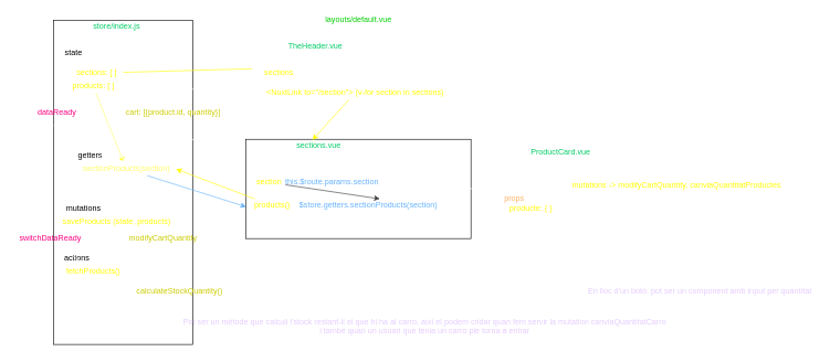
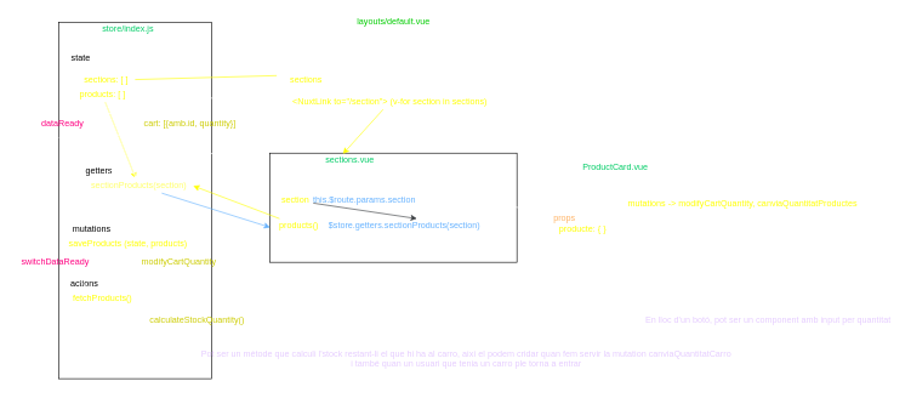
  <mxCell id="0" />
  <mxCell id="1" parent="0" />
  <mxCell id="2" value="" style="rounded=0;whiteSpace=wrap;html=1;fontColor=#E5CCFF;strokeColor=#FFFFFF;dashed=1;" parent="1" vertex="1"><mxGeometry x="350" y="20" width="390" height="440" as="geometry" /></mxCell>
  <mxCell id="3" value="" style="rounded=0;whiteSpace=wrap;html=1;" parent="1" vertex="1"><mxGeometry x="80" y="30" width="210" height="490" as="geometry" /></mxCell>
  <mxCell id="4" value="getters" style="text;html=1;resizable=0;autosize=1;align=center;verticalAlign=middle;points=[];fillColor=none;strokeColor=none;rounded=0;" parent="1" vertex="1"><mxGeometry x="110" y="225" width="50" height="20" as="geometry" /></mxCell>
  <mxCell id="5" value="state" style="text;html=1;resizable=0;autosize=1;align=center;verticalAlign=middle;points=[];fillColor=none;strokeColor=none;rounded=0;" parent="1" vertex="1"><mxGeometry x="90" y="70" width="40" height="20" as="geometry" /></mxCell>
  <mxCell id="6" value="mutations" style="text;html=1;resizable=0;autosize=1;align=center;verticalAlign=middle;points=[];fillColor=none;strokeColor=none;rounded=0;" parent="1" vertex="1"><mxGeometry x="90" y="305" width="70" height="20" as="geometry" /></mxCell>
  <mxCell id="7" value="actions" style="text;html=1;resizable=0;autosize=1;align=center;verticalAlign=middle;points=[];fillColor=none;strokeColor=none;rounded=0;" parent="1" vertex="1"><mxGeometry x="90" y="380" width="50" height="20" as="geometry" /></mxCell>
  <mxCell id="8" value="" style="rounded=0;whiteSpace=wrap;html=1;" parent="1" vertex="1"><mxGeometry x="370" y="210" width="340" height="150" as="geometry" /></mxCell>
  <mxCell id="9" value="&lt;font color=&quot;#00cc66&quot;&gt;sections.vue&lt;/font&gt;" style="text;html=1;resizable=0;autosize=1;align=center;verticalAlign=middle;points=[];fillColor=none;strokeColor=none;rounded=0;" parent="1" vertex="1"><mxGeometry x="440" y="210" width="80" height="20" as="geometry" /></mxCell>
  <mxCell id="10" value="store/index.js" style="text;html=1;resizable=0;autosize=1;align=center;verticalAlign=middle;points=[];fillColor=none;strokeColor=none;rounded=0;fontColor=#00CC66;" parent="1" vertex="1"><mxGeometry x="130" y="30" width="90" height="20" as="geometry" /></mxCell>
  <mxCell id="11" style="edgeStyle=none;html=1;fontColor=#FFFF00;strokeColor=#FFFF00;entryX=0;entryY=1.15;entryDx=0;entryDy=0;entryPerimeter=0;" parent="1" source="14" target="54" edge="1"><mxGeometry relative="1" as="geometry" /></mxCell>
  <mxCell id="12" style="edgeStyle=none;html=1;fontColor=#FFFF66;strokeColor=#FFFF00;" parent="1" source="32" target="24" edge="1"><mxGeometry relative="1" as="geometry" /></mxCell>
  <mxCell id="13" style="edgeStyle=none;html=1;fontColor=#FFFF00;endArrow=oval;endFill=1;strokeColor=#FFFFFF;" parent="1" source="14" target="24" edge="1"><mxGeometry relative="1" as="geometry" /></mxCell>
  <mxCell id="14" value="&lt;font color=&quot;#ffff00&quot;&gt;sections: [ ]&lt;/font&gt;" style="text;html=1;resizable=0;autosize=1;align=center;verticalAlign=middle;points=[];fillColor=none;strokeColor=none;rounded=0;fontColor=#00CC66;" parent="1" vertex="1"><mxGeometry x="105" y="100" width="80" height="20" as="geometry" /></mxCell>
  <mxCell id="15" value="" style="rounded=0;whiteSpace=wrap;html=1;fontColor=#FFFF00;strokeColor=#FFFFFF;" parent="1" vertex="1"><mxGeometry x="380" y="60" width="320" height="100" as="geometry" /></mxCell>
- <mxCell id="16" value="&lt;font color=&quot;#00cc66&quot;&gt;TheHeader.vue&lt;/font&gt;" style="text;html=1;resizable=0;autosize=1;align=center;verticalAlign=middle;points=[];fillColor=none;strokeColor=none;rounded=0;" parent="1" vertex="1"><mxGeometry x="425" y="60" width="100" height="20" as="geometry" /></mxCell>
  <mxCell id="17" style="edgeStyle=none;html=1;entryX=0.385;entryY=0.05;entryDx=0;entryDy=0;entryPerimeter=0;fontColor=#FFFF00;strokeColor=#FFFF00;" parent="1" source="18" target="9" edge="1"><mxGeometry relative="1" as="geometry" /></mxCell>
  <mxCell id="18" value="&amp;lt;NuxtLink to=&quot;/section&quot;&amp;gt; (v-for section in sections)" style="text;html=1;resizable=0;autosize=1;align=center;verticalAlign=middle;points=[];fillColor=none;strokeColor=none;rounded=0;fontColor=#FFFF00;" parent="1" vertex="1"><mxGeometry x="395" y="130" width="280" height="20" as="geometry" /></mxCell>
  <mxCell id="19" style="edgeStyle=none;html=1;fontColor=#66B2FF;strokeColor=#FFFF00;entryX=1;entryY=0.5;entryDx=0;entryDy=0;entryPerimeter=0;" parent="1" source="20" target="24" edge="1"><mxGeometry relative="1" as="geometry" /></mxCell>
  <mxCell id="20" value="products()" style="text;html=1;resizable=0;autosize=1;align=center;verticalAlign=middle;points=[];fillColor=none;strokeColor=none;rounded=0;fontColor=#FFFF00;" parent="1" vertex="1"><mxGeometry x="375" y="300" width="70" height="20" as="geometry" /></mxCell>
  <mxCell id="21" value="&lt;font color=&quot;#ffffff&quot;&gt;computed&lt;/font&gt;" style="text;html=1;resizable=0;autosize=1;align=center;verticalAlign=middle;points=[];fillColor=none;strokeColor=none;rounded=0;fontColor=#FFFF00;" parent="1" vertex="1"><mxGeometry x="370" y="285" width="70" height="20" as="geometry" /></mxCell>
  <mxCell id="22" value="&lt;font color=&quot;#66b2ff&quot;&gt;$store.getters.sectionProducts(section)&lt;/font&gt;" style="text;html=1;resizable=0;autosize=1;align=center;verticalAlign=middle;points=[];fillColor=none;strokeColor=none;rounded=0;fontColor=#FFFFFF;" parent="1" vertex="1"><mxGeometry x="445" y="300" width="220" height="20" as="geometry" /></mxCell>
  <mxCell id="23" style="edgeStyle=none;html=1;entryX=-0.062;entryY=0.6;entryDx=0;entryDy=0;entryPerimeter=0;fontColor=#FFFF66;strokeColor=#66B2FF;" parent="1" source="24" target="20" edge="1"><mxGeometry relative="1" as="geometry" /></mxCell>
  <mxCell id="24" value="&lt;font color=&quot;#ffff66&quot;&gt;sectionProducts(section)&lt;/font&gt;" style="text;html=1;resizable=0;autosize=1;align=center;verticalAlign=middle;points=[];fillColor=none;strokeColor=none;rounded=0;fontColor=#66B2FF;" parent="1" vertex="1"><mxGeometry x="115" y="245" width="150" height="20" as="geometry" /></mxCell>
  <mxCell id="25" style="edgeStyle=none;html=1;fontColor=#00CC66;strokeColor=#FFFFFF;endArrow=oval;endFill=1;" parent="1" source="26" target="30" edge="1"><mxGeometry relative="1" as="geometry" /></mxCell>
  <mxCell id="26" value="&lt;font color=&quot;#ffffff&quot;&gt;v-for product in products &amp;lt;ProductCard&amp;gt; :product&lt;/font&gt;" style="text;html=1;resizable=0;autosize=1;align=center;verticalAlign=middle;points=[];fillColor=none;strokeColor=none;rounded=0;fontColor=#FFFF66;" parent="1" vertex="1"><mxGeometry x="385" y="230" width="280" height="20" as="geometry" /></mxCell>
  <mxCell id="27" value="" style="rounded=0;whiteSpace=wrap;html=1;fontColor=#FFFFFF;strokeColor=#FFFFFF;" parent="1" vertex="1"><mxGeometry x="750" y="220" width="290" height="150" as="geometry" /></mxCell>
  <mxCell id="28" value="" style="edgeStyle=none;html=1;fontColor=#FFFFFF;strokeColor=#66B2FF;" parent="1" source="29" target="27" edge="1"><mxGeometry relative="1" as="geometry" /></mxCell>
  <mxCell id="29" value="&lt;font color=&quot;#00cc66&quot;&gt;ProductCard.vue&lt;/font&gt;" style="text;html=1;resizable=0;autosize=1;align=center;verticalAlign=middle;points=[];fillColor=none;strokeColor=none;rounded=0;fontColor=#FFFFFF;" parent="1" vertex="1"><mxGeometry x="790" y="220" width="110" height="20" as="geometry" /></mxCell>
  <mxCell id="30" value="&lt;font color=&quot;#ffb366&quot;&gt;props&lt;/font&gt;" style="text;html=1;resizable=0;autosize=1;align=center;verticalAlign=middle;points=[];fillColor=none;strokeColor=none;rounded=0;fontColor=#00CC66;" parent="1" vertex="1"><mxGeometry x="750" y="290" width="50" height="20" as="geometry" /></mxCell>
  <mxCell id="31" style="edgeStyle=none;html=1;fontColor=#FFFF00;endArrow=oval;endFill=1;strokeColor=#FFFFFF;" parent="1" source="32" target="24" edge="1"><mxGeometry relative="1" as="geometry" /></mxCell>
  <mxCell id="32" value="&lt;font color=&quot;#ffff00&quot;&gt;products: [ ]&lt;/font&gt;" style="text;html=1;resizable=0;autosize=1;align=center;verticalAlign=middle;points=[];fillColor=none;strokeColor=none;rounded=0;fontColor=#FFB366;" parent="1" vertex="1"><mxGeometry x="100" y="120" width="80" height="20" as="geometry" /></mxCell>
  <mxCell id="33" value="&lt;font color=&quot;#ffffff&quot;&gt;data&lt;/font&gt;" style="text;html=1;resizable=0;autosize=1;align=center;verticalAlign=middle;points=[];fillColor=none;strokeColor=none;rounded=0;fontColor=#FFFF00;" parent="1" vertex="1"><mxGeometry x="375" y="250" width="40" height="20" as="geometry" /></mxCell>
  <mxCell id="34" style="edgeStyle=none;html=1;entryX=0.579;entryY=0;entryDx=0;entryDy=0;entryPerimeter=0;fontColor=#FFFF00;endArrow=classic;endFill=1;strokeColor=#36393d;fillColor=#ffff88;" parent="1" source="36" target="22" edge="1"><mxGeometry relative="1" as="geometry" /></mxCell>
  <mxCell id="35" style="edgeStyle=none;html=1;fontColor=#FFFF00;endArrow=classic;endFill=1;strokeColor=#FFFFFF;" parent="1" source="36" target="22" edge="1"><mxGeometry relative="1" as="geometry" /></mxCell>
  <mxCell id="36" value="&lt;font color=&quot;#ffff00&quot;&gt;section&lt;/font&gt;" style="text;html=1;resizable=0;autosize=1;align=center;verticalAlign=middle;points=[];fillColor=none;strokeColor=none;rounded=0;fontColor=#FFFFFF;" parent="1" vertex="1"><mxGeometry x="380" y="265" width="50" height="20" as="geometry" /></mxCell>
  <mxCell id="37" value="&lt;font color=&quot;#66b2ff&quot;&gt;this.$route.params.section&lt;/font&gt;" style="text;html=1;resizable=0;autosize=1;align=center;verticalAlign=middle;points=[];fillColor=none;strokeColor=none;rounded=0;fontColor=#FFFFFF;" parent="1" vertex="1"><mxGeometry x="420" y="265" width="160" height="20" as="geometry" /></mxCell>
  <mxCell id="38" style="edgeStyle=none;html=1;fontColor=#FFFF00;endArrow=classic;endFill=1;strokeColor=#FFFFFF;entryX=0.468;entryY=1.05;entryDx=0;entryDy=0;entryPerimeter=0;" parent="1" source="40" target="42" edge="1"><mxGeometry relative="1" as="geometry" /></mxCell>
  <mxCell id="39" style="edgeStyle=none;html=1;fontColor=#FFFF00;endArrow=diamond;endFill=0;strokeColor=#FFFFFF;" parent="1" source="40" target="60" edge="1"><mxGeometry relative="1" as="geometry" /></mxCell>
  <mxCell id="40" value="fetchProducts()" style="text;html=1;resizable=0;autosize=1;align=center;verticalAlign=middle;points=[];fillColor=none;strokeColor=none;rounded=0;fontColor=#FFFF00;" parent="1" vertex="1"><mxGeometry x="90" y="400" width="100" height="20" as="geometry" /></mxCell>
  <mxCell id="41" style="edgeStyle=none;html=1;entryX=0.338;entryY=1.1;entryDx=0;entryDy=0;entryPerimeter=0;fontColor=#FFFF00;endArrow=classic;endFill=1;strokeColor=#FFFFFF;dashed=1;" parent="1" source="42" target="32" edge="1"><mxGeometry relative="1" as="geometry" /></mxCell>
  <mxCell id="42" value="saveProducts (state, products)" style="text;html=1;resizable=0;autosize=1;align=center;verticalAlign=middle;points=[];fillColor=none;strokeColor=none;rounded=0;fontColor=#FFFF00;" parent="1" vertex="1"><mxGeometry x="85" y="325" width="180" height="20" as="geometry" /></mxCell>
  <mxCell id="43" value="producte: { }" style="text;html=1;resizable=0;autosize=1;align=center;verticalAlign=middle;points=[];fillColor=none;strokeColor=none;rounded=0;fontColor=#FFFF00;" parent="1" vertex="1"><mxGeometry x="760" y="305" width="80" height="20" as="geometry" /></mxCell>
  <mxCell id="44" value="&amp;lt;Button&amp;gt;Add to cart&amp;lt;/&amp;gt;" style="text;html=1;resizable=0;autosize=1;align=center;verticalAlign=middle;points=[];fillColor=none;strokeColor=none;rounded=0;fontColor=#FFFFFF;" parent="1" vertex="1"><mxGeometry x="750" y="260" width="140" height="20" as="geometry" /></mxCell>
- <mxCell id="45" value="&lt;font color=&quot;#cccc00&quot;&gt;cart: [{product.id, quantity}]&lt;/font&gt;" style="text;html=1;resizable=0;autosize=1;align=center;verticalAlign=middle;points=[];fillColor=none;strokeColor=none;rounded=0;fontColor=#FFFFFF;" parent="1" vertex="1"><mxGeometry x="180" y="160" width="160" height="20" as="geometry" /></mxCell>
+ <mxCell id="45" value="&lt;font color=&quot;#cccc00&quot;&gt;cart: [{amb.id, quantity}]&lt;/font&gt;" style="text;html=1;resizable=0;autosize=1;align=center;verticalAlign=middle;points=[];fillColor=none;strokeColor=none;rounded=0;fontColor=#FFFFFF;" parent="1" vertex="1"><mxGeometry x="180" y="160" width="160" height="20" as="geometry" /></mxCell>
  <mxCell id="46" value="mutations -&amp;gt; modifyCartQuantity, canviaQuantitatProductes" style="text;html=1;resizable=0;autosize=1;align=center;verticalAlign=middle;points=[];fillColor=none;strokeColor=none;rounded=0;fontColor=#FFFF00;" parent="1" vertex="1"><mxGeometry x="855" y="270" width="330" height="20" as="geometry" /></mxCell>
  <mxCell id="47" value="&lt;font color=&quot;#cccc00&quot;&gt;modifyCartQuantity&lt;/font&gt;" style="text;html=1;resizable=0;autosize=1;align=center;verticalAlign=middle;points=[];fillColor=none;strokeColor=none;rounded=0;fontColor=#FFFF99;" parent="1" vertex="1"><mxGeometry x="185" y="350" width="120" height="20" as="geometry" /></mxCell>
  <mxCell id="48" value="&lt;font color=&quot;#cccc00&quot;&gt;calculateStockQuantity()&lt;/font&gt;" style="text;html=1;resizable=0;autosize=1;align=center;verticalAlign=middle;points=[];fillColor=none;strokeColor=none;rounded=0;fontColor=#FFFF99;" parent="1" vertex="1"><mxGeometry x="195" y="430" width="150" height="20" as="geometry" /></mxCell>
  <mxCell id="49" style="edgeStyle=none;html=1;entryX=0.493;entryY=1.1;entryDx=0;entryDy=0;entryPerimeter=0;fontColor=#E5CCFF;endArrow=block;endFill=0;strokeColor=#FFFFFF;" parent="1" source="50" target="44" edge="1"><mxGeometry relative="1" as="geometry" /></mxCell>
  <mxCell id="50" value="&lt;font color=&quot;#e5ccff&quot;&gt;En lloc d'un botó, pot ser un component amb input per quantitat&lt;/font&gt;" style="text;html=1;resizable=0;autosize=1;align=center;verticalAlign=middle;points=[];fillColor=none;strokeColor=none;rounded=0;fontColor=#CCCC00;" parent="1" vertex="1"><mxGeometry x="880" y="430" width="350" height="20" as="geometry" /></mxCell>
  <mxCell id="51" style="edgeStyle=none;html=1;fontColor=#E5CCFF;endArrow=block;endFill=0;strokeColor=#FFFFFF;" parent="1" source="52" target="48" edge="1"><mxGeometry relative="1" as="geometry" /></mxCell>
  <mxCell id="52" value="&lt;font color=&quot;#e5ccff&quot;&gt;Pot ser un métode que calculi l'stock restant-li el que hi ha al carro, així el podem cridar&amp;nbsp;&lt;/font&gt;&lt;span style=&quot;color: rgb(229 , 204 , 255)&quot;&gt;quan fem servir la mutation canviaQuantitatCarro&lt;/span&gt;&lt;font color=&quot;#e5ccff&quot;&gt;&lt;br&gt;i també quan un usuari que tenia un carro ple torna a entrar&lt;br&gt;&lt;br&gt;&lt;/font&gt;" style="text;html=1;resizable=0;autosize=1;align=center;verticalAlign=middle;points=[];fillColor=none;strokeColor=none;rounded=0;fontColor=#CCCC00;" parent="1" vertex="1"><mxGeometry x="270" y="475" width="740" height="50" as="geometry" /></mxCell>
  <mxCell id="53" value="&lt;font color=&quot;#00cc00&quot;&gt;layouts/default.vue&lt;/font&gt;" style="text;html=1;resizable=0;autosize=1;align=center;verticalAlign=middle;points=[];fillColor=none;strokeColor=none;rounded=0;dashed=1;fontColor=#E5CCFF;" parent="1" vertex="1"><mxGeometry x="480" y="20" width="120" height="20" as="geometry" /></mxCell>
  <mxCell id="54" value="&lt;font color=&quot;#ffffff&quot;&gt;data&lt;/font&gt;" style="text;html=1;resizable=0;autosize=1;align=center;verticalAlign=middle;points=[];fillColor=none;strokeColor=none;rounded=0;dashed=1;fontColor=#00CC00;" parent="1" vertex="1"><mxGeometry x="395" y="80" width="40" height="20" as="geometry" /></mxCell>
  <mxCell id="55" value="&lt;font color=&quot;#ffff00&quot;&gt;sections&lt;/font&gt;" style="text;html=1;resizable=0;autosize=1;align=center;verticalAlign=middle;points=[];fillColor=none;strokeColor=none;rounded=0;fontColor=#FFFFFF;" parent="1" vertex="1"><mxGeometry x="390" y="100" width="60" height="20" as="geometry" /></mxCell>
  <mxCell id="56" style="edgeStyle=none;html=1;entryX=-0.083;entryY=1;entryDx=0;entryDy=0;entryPerimeter=0;fontColor=#FFFF00;endArrow=block;endFill=0;strokeColor=#FFFFFF;" parent="1" target="55" edge="1"><mxGeometry relative="1" as="geometry"><mxPoint x="120" y="160" as="sourcePoint" /></mxGeometry></mxCell>
  <mxCell id="57" style="edgeStyle=none;html=1;entryX=-0.003;entryY=0.107;entryDx=0;entryDy=0;entryPerimeter=0;fontColor=#FFFF00;endArrow=block;endFill=0;strokeColor=#FFFFFF;" parent="1" source="58" target="8" edge="1"><mxGeometry relative="1" as="geometry" /></mxCell>
  <mxCell id="58" value="&lt;font color=&quot;#ff0080&quot;&gt;dataReady&lt;/font&gt;" style="text;html=1;resizable=0;autosize=1;align=center;verticalAlign=middle;points=[];fillColor=none;strokeColor=none;rounded=0;dashed=1;fontColor=#FFFFFF;" parent="1" vertex="1"><mxGeometry x="50" y="160" width="70" height="20" as="geometry" /></mxCell>
  <mxCell id="59" style="edgeStyle=none;html=1;entryX=0.371;entryY=1.05;entryDx=0;entryDy=0;entryPerimeter=0;fontColor=#FFFF00;endArrow=block;endFill=0;strokeColor=#FFFFFF;" parent="1" source="60" target="58" edge="1"><mxGeometry relative="1" as="geometry" /></mxCell>
  <mxCell id="60" value="&lt;font color=&quot;#ff0080&quot;&gt;switchDataReady&lt;/font&gt;" style="text;html=1;resizable=0;autosize=1;align=center;verticalAlign=middle;points=[];fillColor=none;strokeColor=none;rounded=0;dashed=1;fontColor=#FFFFFF;" parent="1" vertex="1"><mxGeometry x="20" y="350" width="110" height="20" as="geometry" /></mxCell>
